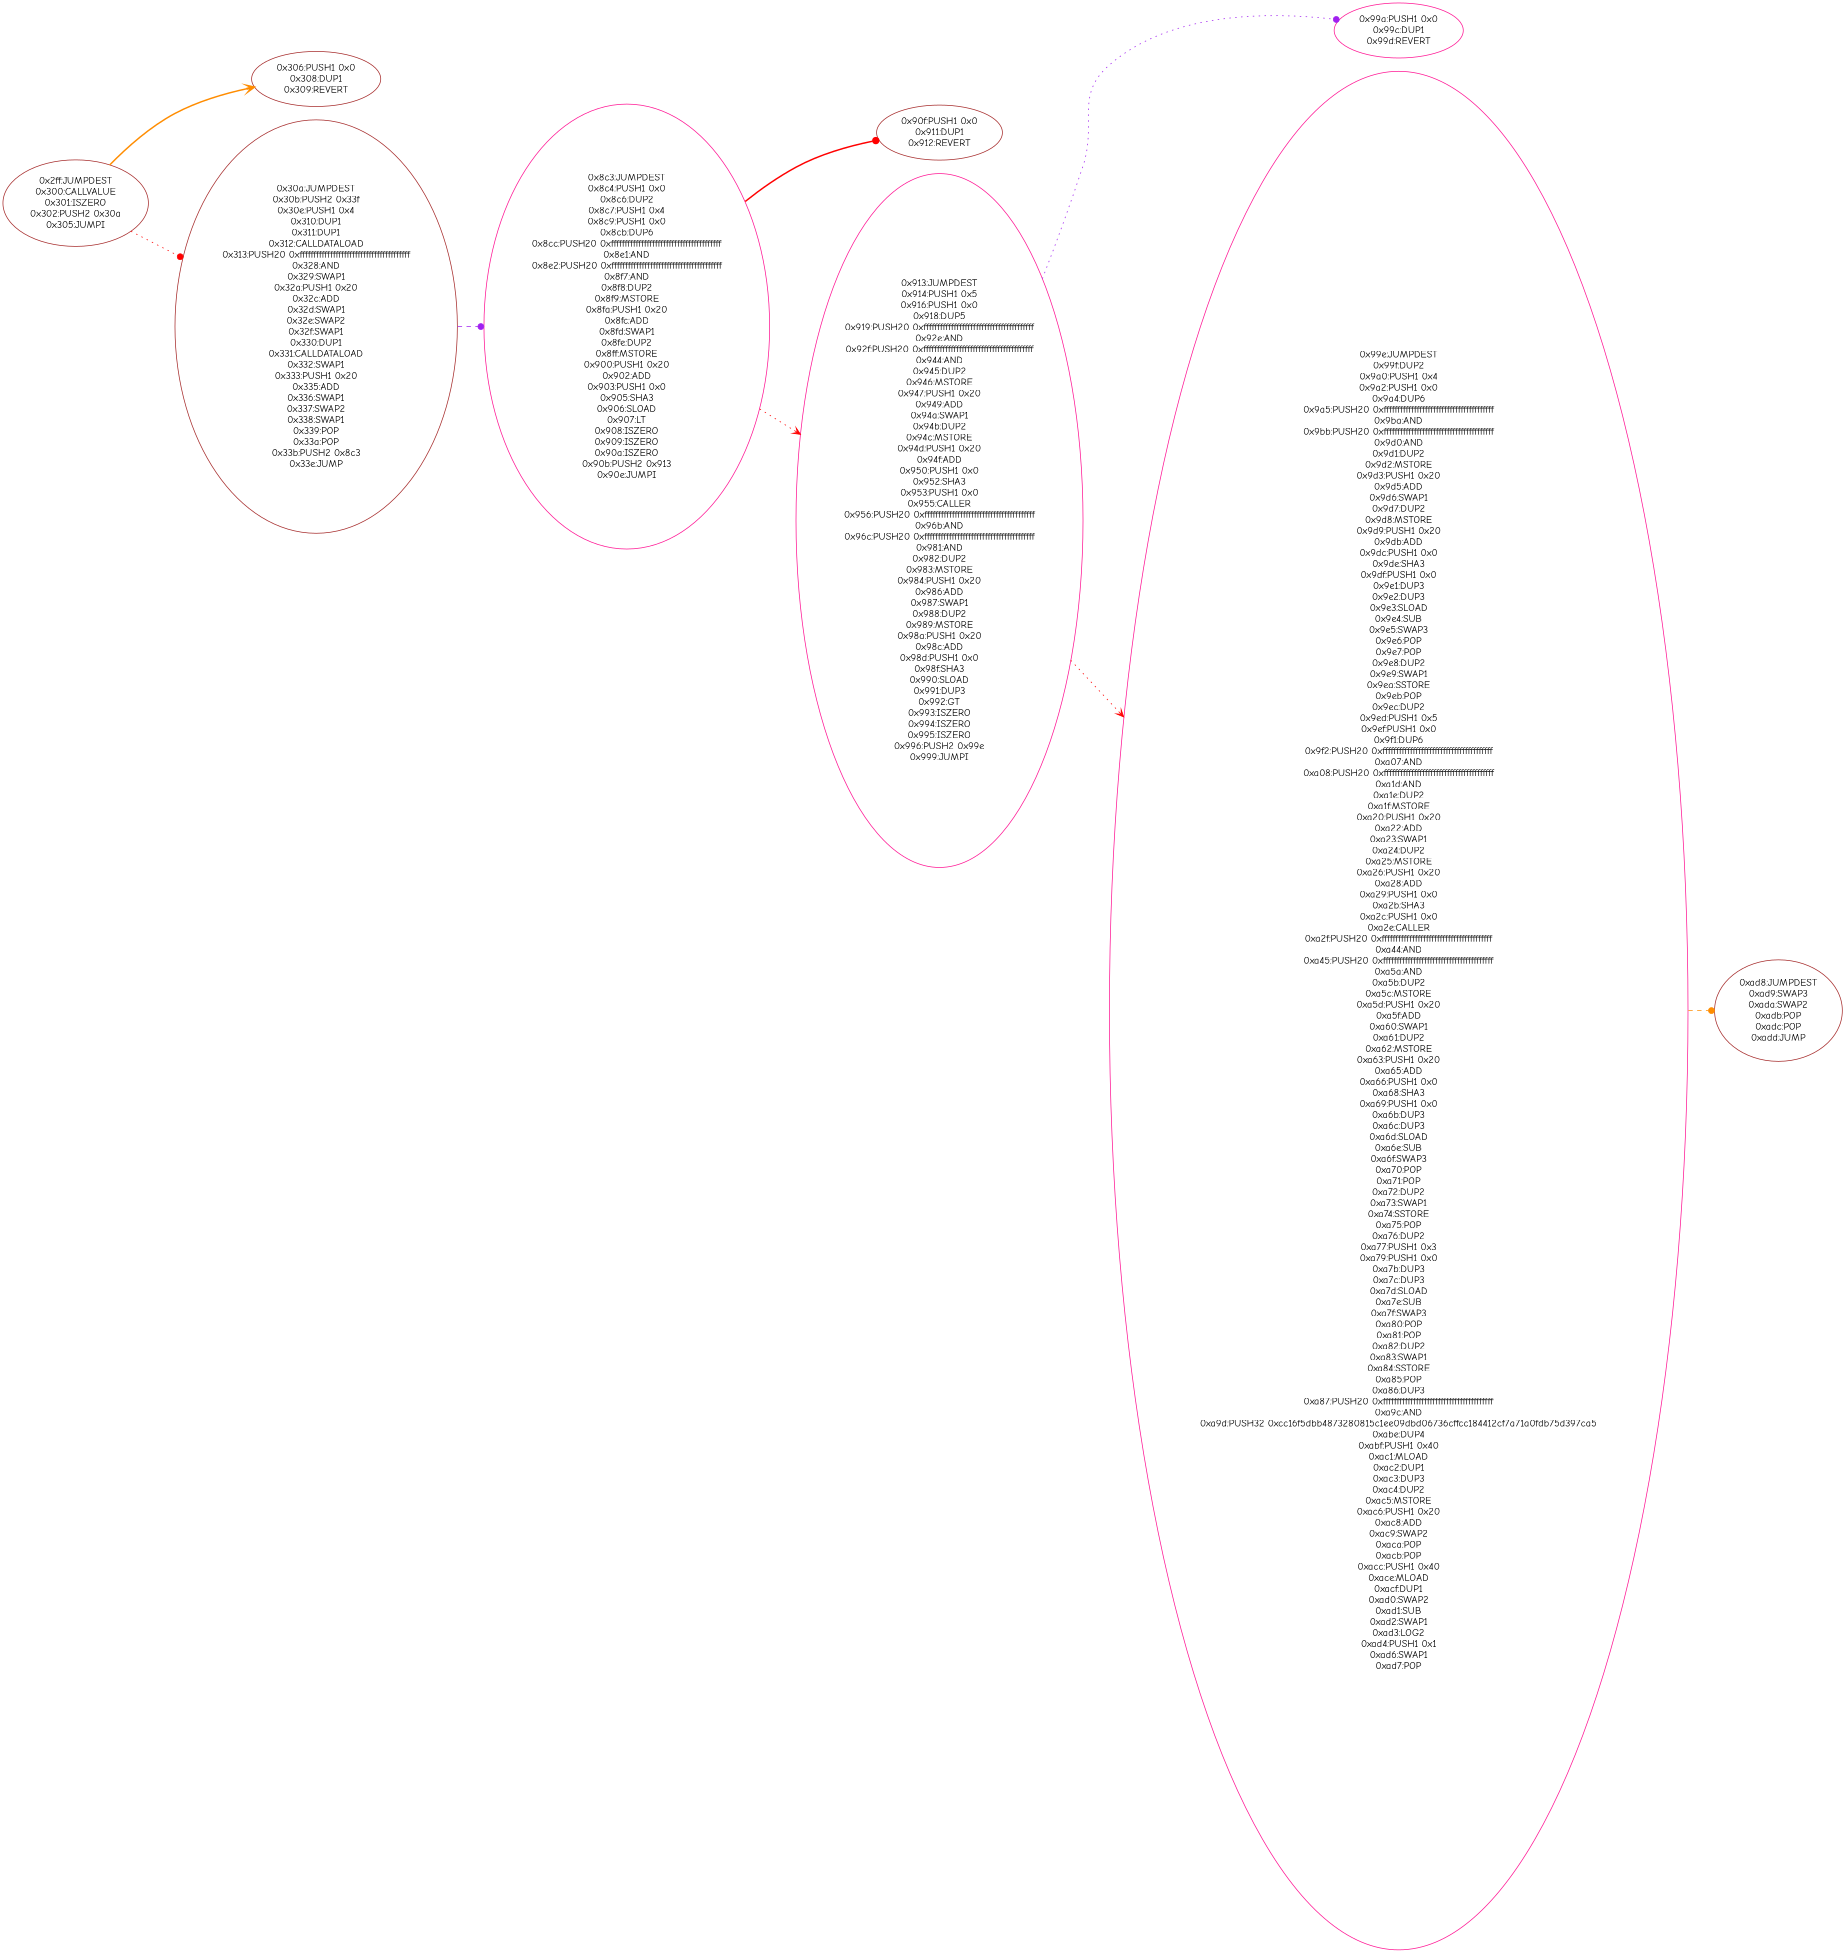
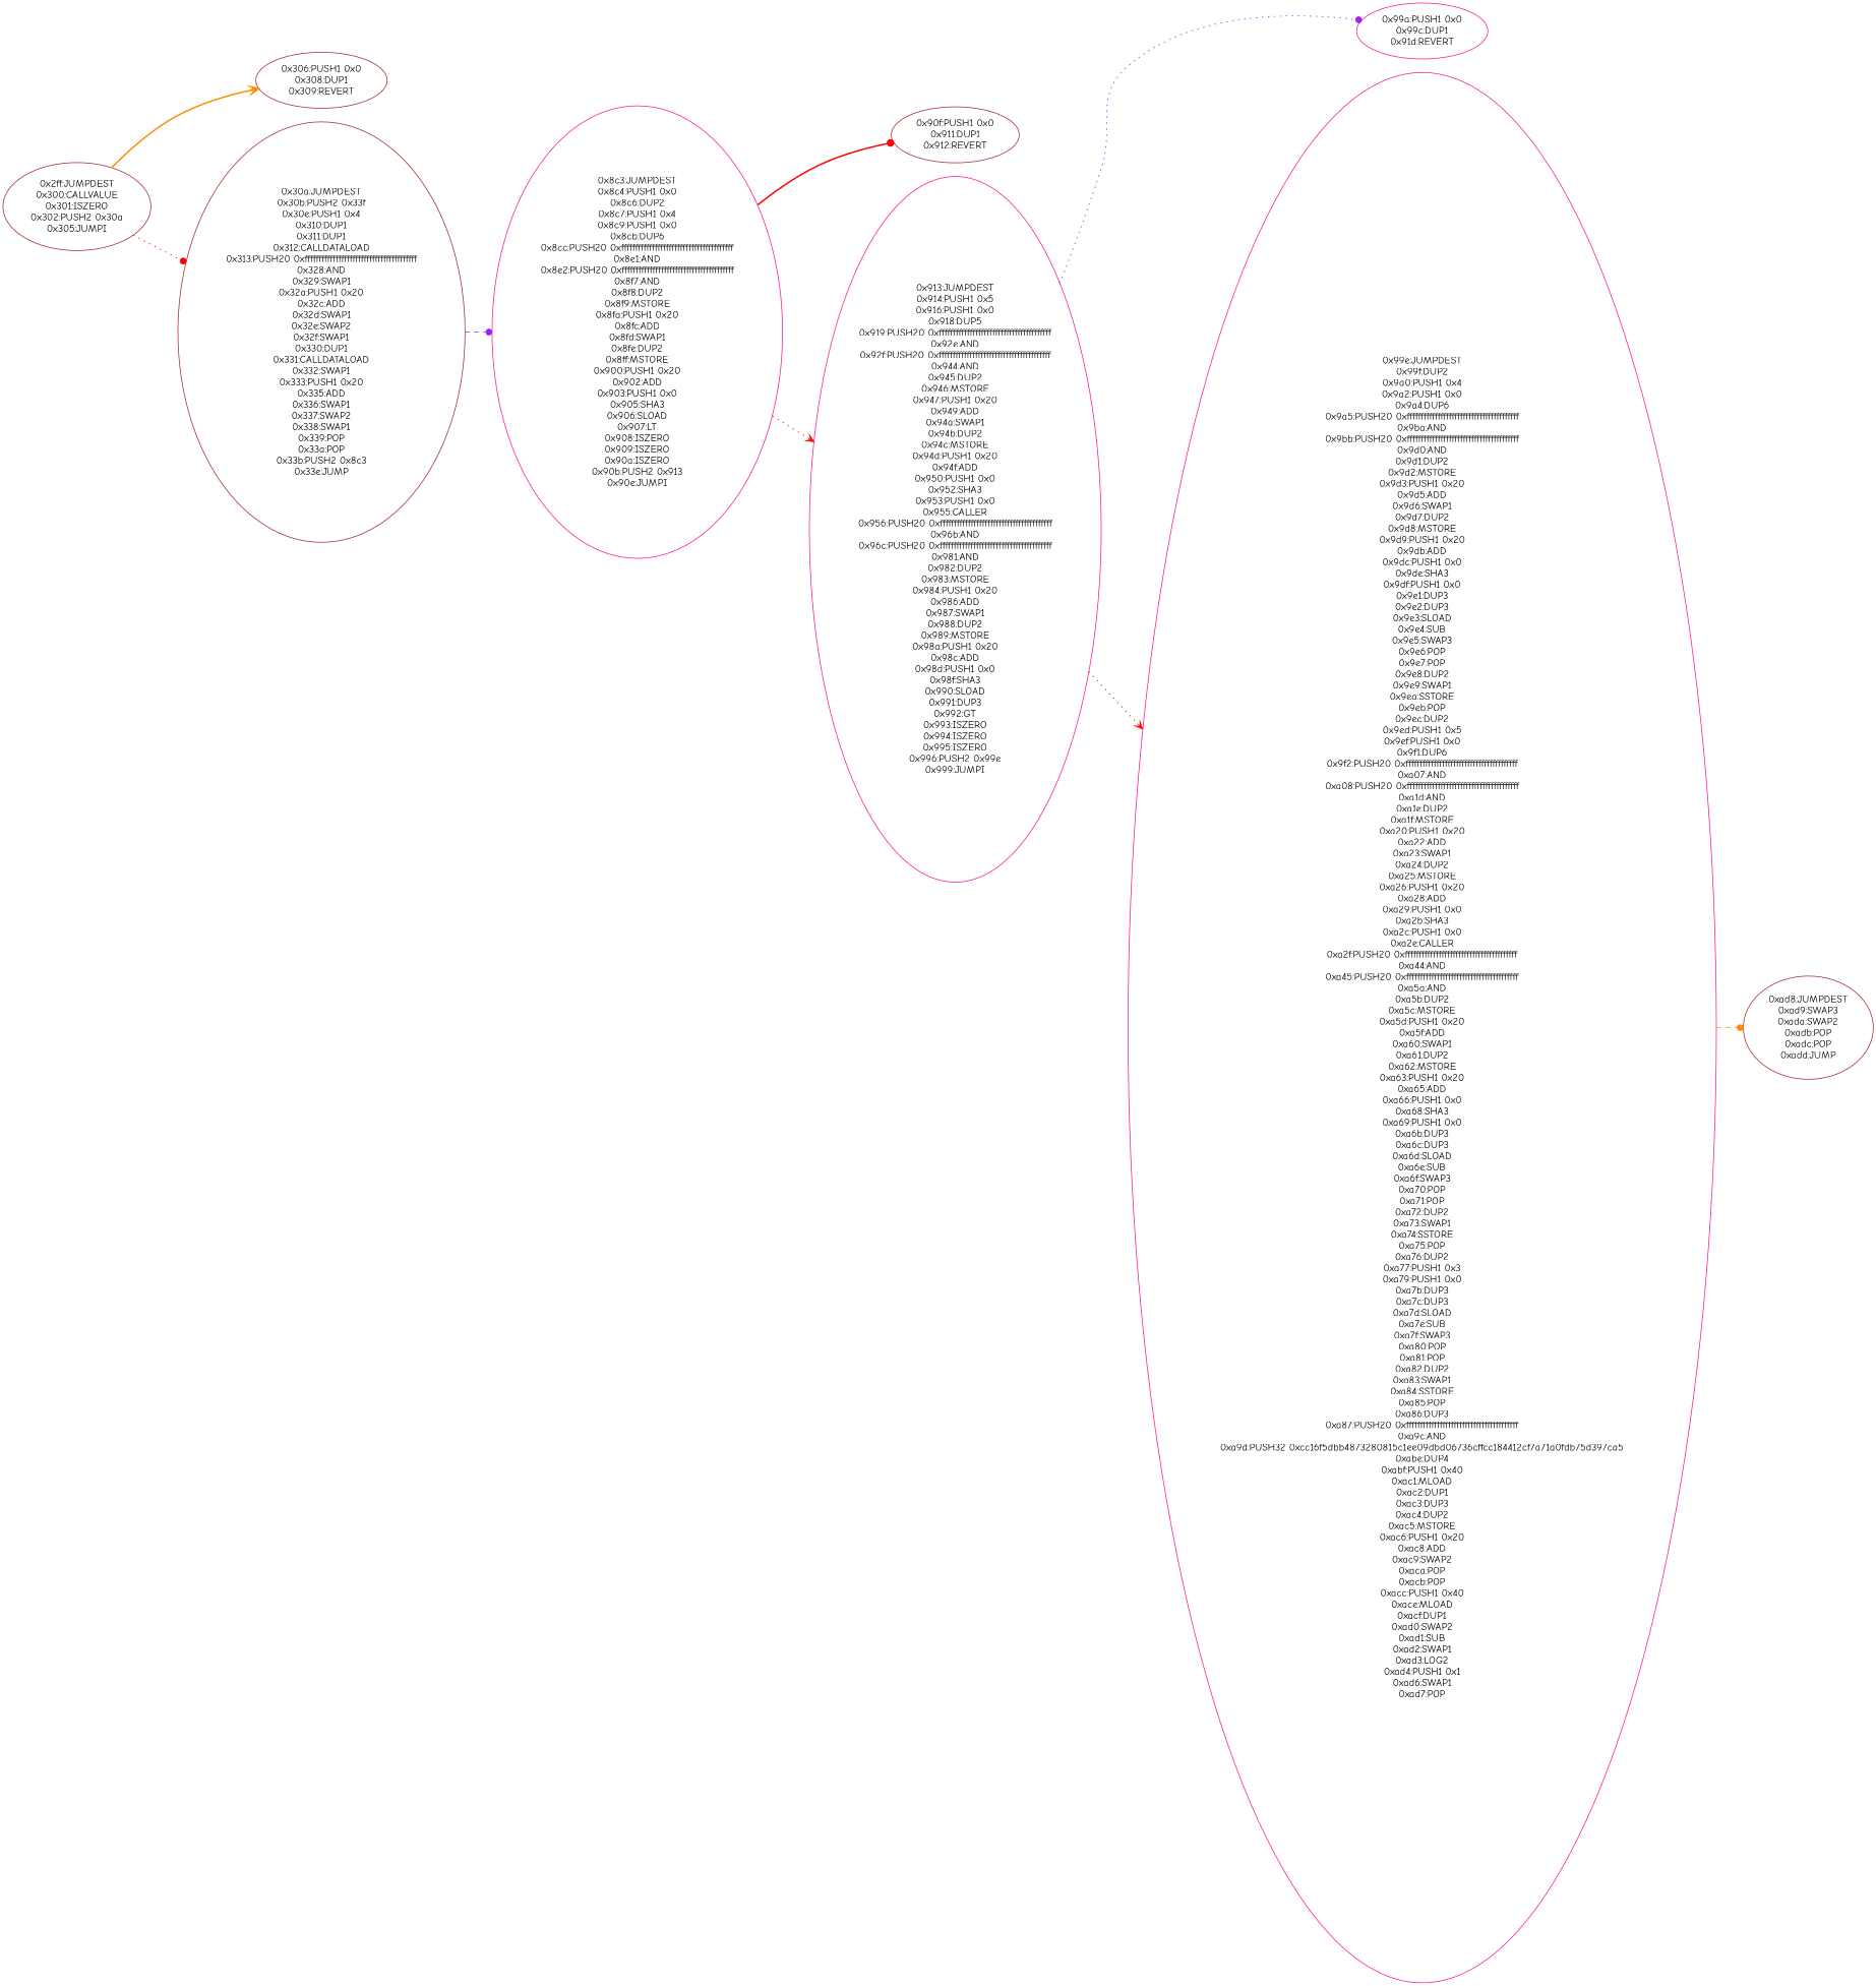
  digraph {
    rankdir=LR
    fontname="Comic Neue"
    node [color=brown fontname="Comic Neue"]
    edge [color=red style=dotted arrowhead=dot fontname="Comic Neue"]
    n1 [label="0x2ff:JUMPDEST\n0x300:CALLVALUE\n0x301:ISZERO\n0x302:PUSH2 0x30a\n0x305:JUMPI"]
    n2 [label="0x306:PUSH1 0x0\n0x308:DUP1\n0x309:REVERT"]
    n3 [label="0x30a:JUMPDEST\n0x30b:PUSH2 0x33f\n0x30e:PUSH1 0x4\n0x310:DUP1\n0x311:DUP1\n0x312:CALLDATALOAD\n0x313:PUSH20 0xffffffffffffffffffffffffffffffffffffffff\n0x328:AND\n0x329:SWAP1\n0x32a:PUSH1 0x20\n0x32c:ADD\n0x32d:SWAP1\n0x32e:SWAP2\n0x32f:SWAP1\n0x330:DUP1\n0x331:CALLDATALOAD\n0x332:SWAP1\n0x333:PUSH1 0x20\n0x335:ADD\n0x336:SWAP1\n0x337:SWAP2\n0x338:SWAP1\n0x339:POP\n0x33a:POP\n0x33b:PUSH2 0x8c3\n0x33e:JUMP"]
    n4 [label="0x8c3:JUMPDEST\n0x8c4:PUSH1 0x0\n0x8c6:DUP2\n0x8c7:PUSH1 0x4\n0x8c9:PUSH1 0x0\n0x8cb:DUP6\n0x8cc:PUSH20 0xffffffffffffffffffffffffffffffffffffffff\n0x8e1:AND\n0x8e2:PUSH20 0xffffffffffffffffffffffffffffffffffffffff\n0x8f7:AND\n0x8f8:DUP2\n0x8f9:MSTORE\n0x8fa:PUSH1 0x20\n0x8fc:ADD\n0x8fd:SWAP1\n0x8fe:DUP2\n0x8ff:MSTORE\n0x900:PUSH1 0x20\n0x902:ADD\n0x903:PUSH1 0x0\n0x905:SHA3\n0x906:SLOAD\n0x907:LT\n0x908:ISZERO\n0x909:ISZERO\n0x90a:ISZERO\n0x90b:PUSH2 0x913\n0x90e:JUMPI" color=deeppink]
    n5 [label="0x90f:PUSH1 0x0\n0x911:DUP1\n0x912:REVERT"]
    n6 [label="0x913:JUMPDEST\n0x914:PUSH1 0x5\n0x916:PUSH1 0x0\n0x918:DUP5\n0x919:PUSH20 0xffffffffffffffffffffffffffffffffffffffff\n0x92e:AND\n0x92f:PUSH20 0xffffffffffffffffffffffffffffffffffffffff\n0x944:AND\n0x945:DUP2\n0x946:MSTORE\n0x947:PUSH1 0x20\n0x949:ADD\n0x94a:SWAP1\n0x94b:DUP2\n0x94c:MSTORE\n0x94d:PUSH1 0x20\n0x94f:ADD\n0x950:PUSH1 0x0\n0x952:SHA3\n0x953:PUSH1 0x0\n0x955:CALLER\n0x956:PUSH20 0xffffffffffffffffffffffffffffffffffffffff\n0x96b:AND\n0x96c:PUSH20 0xffffffffffffffffffffffffffffffffffffffff\n0x981:AND\n0x982:DUP2\n0x983:MSTORE\n0x984:PUSH1 0x20\n0x986:ADD\n0x987:SWAP1\n0x988:DUP2\n0x989:MSTORE\n0x98a:PUSH1 0x20\n0x98c:ADD\n0x98d:PUSH1 0x0\n0x98f:SHA3\n0x990:SLOAD\n0x991:DUP3\n0x992:GT\n0x993:ISZERO\n0x994:ISZERO\n0x995:ISZERO\n0x996:PUSH2 0x99e\n0x999:JUMPI" color=deeppink]
-   n7 [label="0x99a:PUSH1 0x0\n0x99c:DUP1\n0x99d:REVERT" color=deeppink]
+   n7 [label="0x99a:PUSH1 0x0\n0x99c:DUP1\n0x91d:REVERT" color=deeppink]
    n8 [label="0x99e:JUMPDEST\n0x99f:DUP2\n0x9a0:PUSH1 0x4\n0x9a2:PUSH1 0x0\n0x9a4:DUP6\n0x9a5:PUSH20 0xffffffffffffffffffffffffffffffffffffffff\n0x9ba:AND\n0x9bb:PUSH20 0xffffffffffffffffffffffffffffffffffffffff\n0x9d0:AND\n0x9d1:DUP2\n0x9d2:MSTORE\n0x9d3:PUSH1 0x20\n0x9d5:ADD\n0x9d6:SWAP1\n0x9d7:DUP2\n0x9d8:MSTORE\n0x9d9:PUSH1 0x20\n0x9db:ADD\n0x9dc:PUSH1 0x0\n0x9de:SHA3\n0x9df:PUSH1 0x0\n0x9e1:DUP3\n0x9e2:DUP3\n0x9e3:SLOAD\n0x9e4:SUB\n0x9e5:SWAP3\n0x9e6:POP\n0x9e7:POP\n0x9e8:DUP2\n0x9e9:SWAP1\n0x9ea:SSTORE\n0x9eb:POP\n0x9ec:DUP2\n0x9ed:PUSH1 0x5\n0x9ef:PUSH1 0x0\n0x9f1:DUP6\n0x9f2:PUSH20 0xffffffffffffffffffffffffffffffffffffffff\n0xa07:AND\n0xa08:PUSH20 0xffffffffffffffffffffffffffffffffffffffff\n0xa1d:AND\n0xa1e:DUP2\n0xa1f:MSTORE\n0xa20:PUSH1 0x20\n0xa22:ADD\n0xa23:SWAP1\n0xa24:DUP2\n0xa25:MSTORE\n0xa26:PUSH1 0x20\n0xa28:ADD\n0xa29:PUSH1 0x0\n0xa2b:SHA3\n0xa2c:PUSH1 0x0\n0xa2e:CALLER\n0xa2f:PUSH20 0xffffffffffffffffffffffffffffffffffffffff\n0xa44:AND\n0xa45:PUSH20 0xffffffffffffffffffffffffffffffffffffffff\n0xa5a:AND\n0xa5b:DUP2\n0xa5c:MSTORE\n0xa5d:PUSH1 0x20\n0xa5f:ADD\n0xa60:SWAP1\n0xa61:DUP2\n0xa62:MSTORE\n0xa63:PUSH1 0x20\n0xa65:ADD\n0xa66:PUSH1 0x0\n0xa68:SHA3\n0xa69:PUSH1 0x0\n0xa6b:DUP3\n0xa6c:DUP3\n0xa6d:SLOAD\n0xa6e:SUB\n0xa6f:SWAP3\n0xa70:POP\n0xa71:POP\n0xa72:DUP2\n0xa73:SWAP1\n0xa74:SSTORE\n0xa75:POP\n0xa76:DUP2\n0xa77:PUSH1 0x3\n0xa79:PUSH1 0x0\n0xa7b:DUP3\n0xa7c:DUP3\n0xa7d:SLOAD\n0xa7e:SUB\n0xa7f:SWAP3\n0xa80:POP\n0xa81:POP\n0xa82:DUP2\n0xa83:SWAP1\n0xa84:SSTORE\n0xa85:POP\n0xa86:DUP3\n0xa87:PUSH20 0xffffffffffffffffffffffffffffffffffffffff\n0xa9c:AND\n0xa9d:PUSH32 0xcc16f5dbb4873280815c1ee09dbd06736cffcc184412cf7a71a0fdb75d397ca5\n0xabe:DUP4\n0xabf:PUSH1 0x40\n0xac1:MLOAD\n0xac2:DUP1\n0xac3:DUP3\n0xac4:DUP2\n0xac5:MSTORE\n0xac6:PUSH1 0x20\n0xac8:ADD\n0xac9:SWAP2\n0xaca:POP\n0xacb:POP\n0xacc:PUSH1 0x40\n0xace:MLOAD\n0xacf:DUP1\n0xad0:SWAP2\n0xad1:SUB\n0xad2:SWAP1\n0xad3:LOG2\n0xad4:PUSH1 0x1\n0xad6:SWAP1\n0xad7:POP" color=deeppink]
    n9 [label="0xad8:JUMPDEST\n0xad9:SWAP3\n0xada:SWAP2\n0xadb:POP\n0xadc:POP\n0xadd:JUMP"]
    n1 -> n2 [color=darkorange style=bold arrowhead=vee]
    n1 -> n3
    n3 -> n4 [color=purple style=dashed]
    n4 -> n5 [style=bold]
    n4 -> n6 [arrowhead=vee]
    n6 -> n7 [color=purple]
    n6 -> n8 [arrowhead=vee]
    n8 -> n9 [color=darkorange style=dashed]
  }
